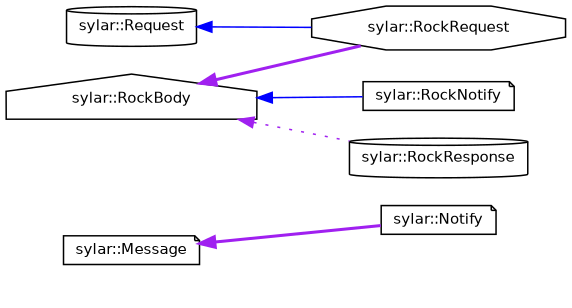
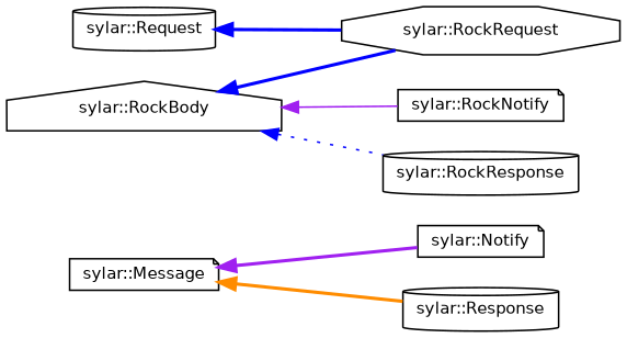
  digraph {
    rankdir=LR
    node [color=black fillcolor=white fontname=Helvetica fontsize=10 shape=note style=filled]
    edge [color=purple dir=back fontname=Helvetica fontsize=10 labelfontname=Helvetica labelfontsize=10 style=bold]
    n1 [height=0.2 label="sylar::Message" width=0.4]
    n2 [height=0.2 label="sylar::Notify" width=0.4]
+   n3 [height=0.2 label="sylar::Response" shape=cylinder width=0.4]
    n4 [height=0.2 label="sylar::Request" shape=cylinder width=0.4]
    n5 [height=0.2 label="sylar::RockRequest" shape=octagon width=0.4]
    n6 [height=0.2 label="sylar::RockNotify" width=0.4]
    n7 [height=0.2 label="sylar::RockResponse" shape=cylinder width=0.4]
    n8 [height=0.2 label="sylar::RockBody" shape=house width=0.4]
    n1 -> n2
-   n4 -> n5 [color=blue style=solid]
-   n8 -> n5
-   n8 -> n6 [color=blue style=solid]
-   n8 -> n7 [style=dotted]
+   n1 -> n3 [color=darkorange]
+   n4 -> n5 [color=blue]
+   n8 -> n5 [color=blue]
+   n8 -> n6 [style=solid]
+   n8 -> n7 [color=blue style=dotted]
  }
